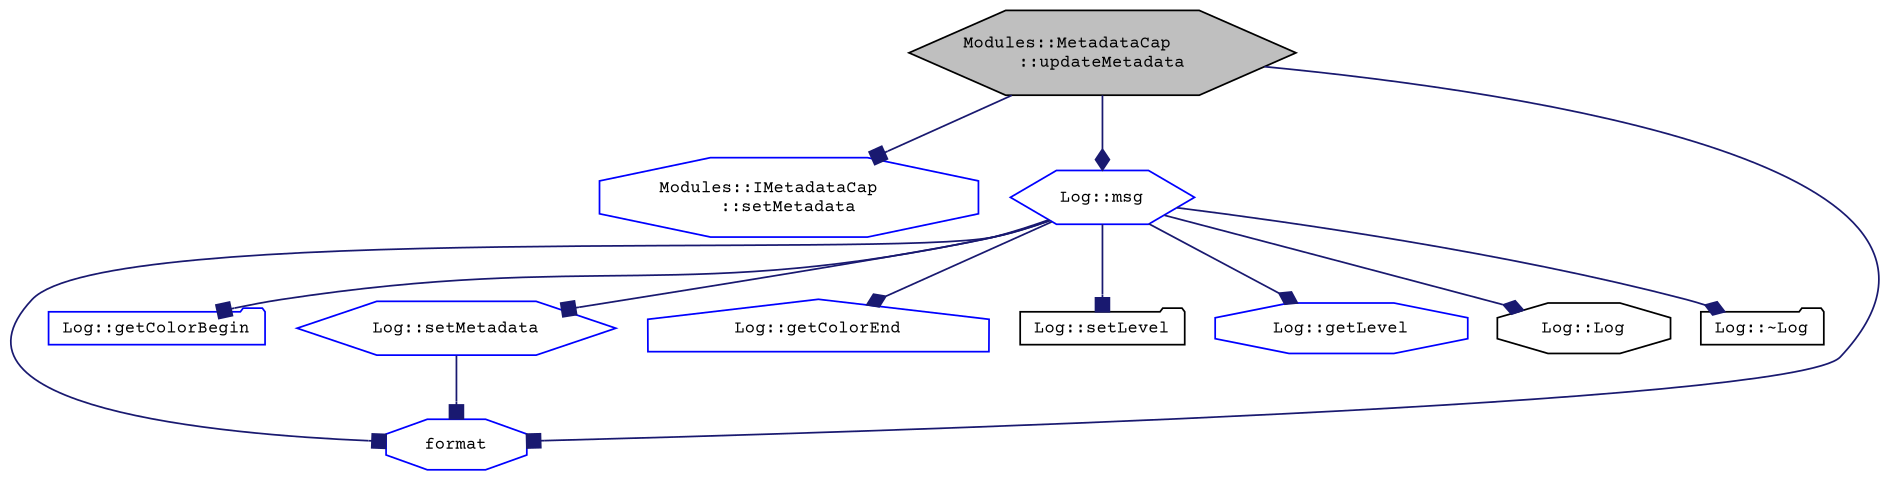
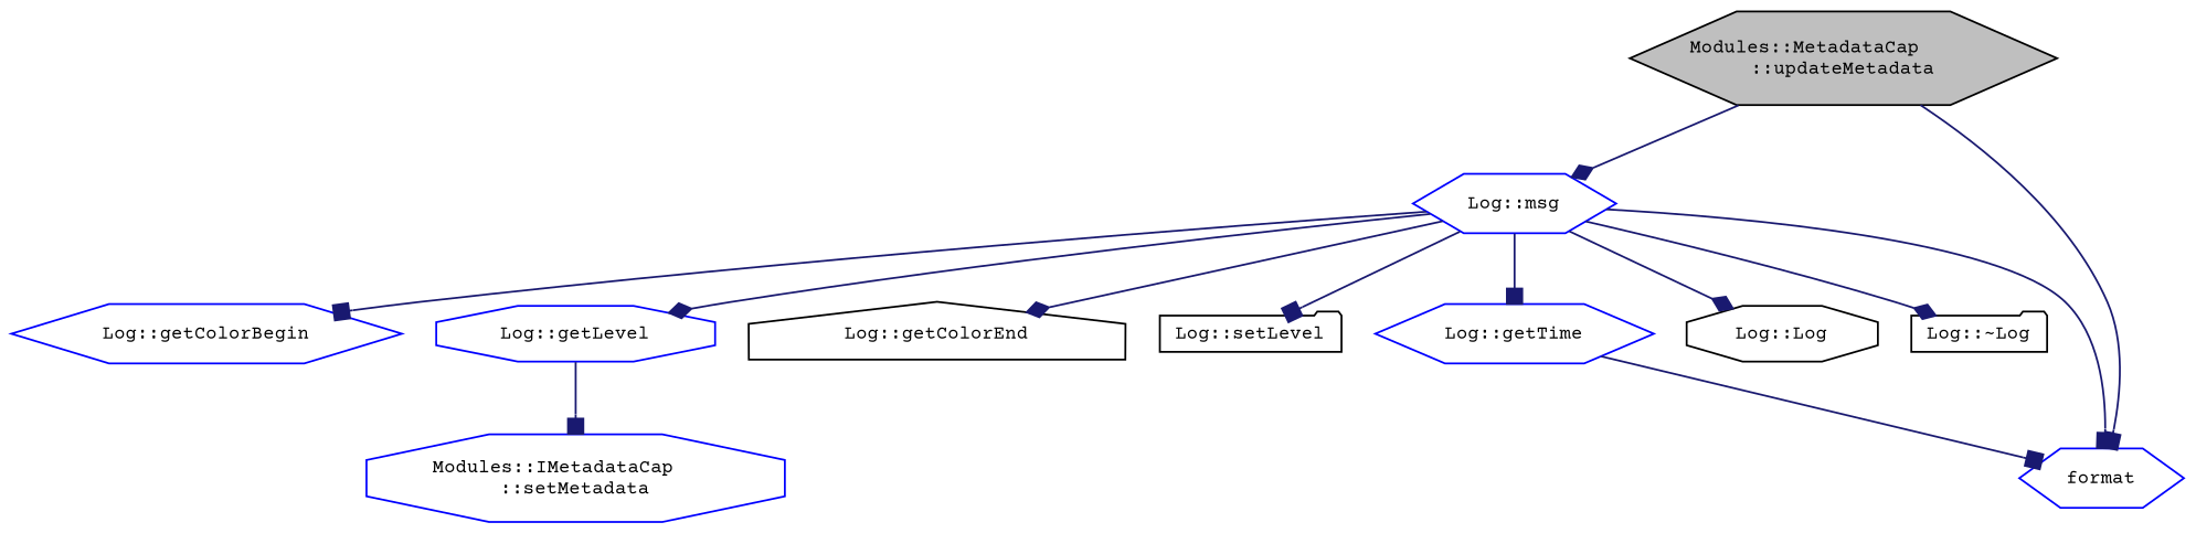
  digraph {
    fontname="Courier Prime"
    rankdir=TB
    node [color=blue fillcolor=white fontname="Courier Prime" fontsize=10 shape=hexagon style=filled]
    edge [arrowhead=box color=midnightblue fontname="Courier Prime" fontsize=10 labelfontname=Helvetica labelfontsize=10 style=solid]
    n1 [color=black fillcolor=grey75 fontcolor=black height=0.2 label="Modules::MetadataCap\l::updateMetadata" width=0.4]
    n2 [height=0.2 label="Modules::IMetadataCap\l::setMetadata" shape=octagon width=0.4]
    n3 [height=0.2 label="Log::msg" width=0.4]
-   n4 [height=0.2 label=format shape=octagon width=0.4]
-   n5 [height=0.2 label="Log::getColorBegin" shape=folder width=0.4]
-   n6 [height=0.2 label="Log::setMetadata" width=0.4]
-   n7 [height=0.2 label="Log::getColorEnd" shape=house width=0.4]
+   n4 [height=0.2 label=format width=0.4]
+   n5 [height=0.2 label="Log::getColorBegin" width=0.4]
+   n6 [height=0.2 label="Log::getTime" width=0.4]
+   n7 [color=black height=0.2 label="Log::getColorEnd" shape=house width=0.4]
    n8 [color=black height=0.2 label="Log::setLevel" shape=folder width=0.4]
    n9 [height=0.2 label="Log::getLevel" shape=octagon width=0.4]
    n10 [color=black height=0.2 label="Log::Log" shape=octagon width=0.4]
    n11 [color=black height=0.2 label="Log::~Log" shape=folder width=0.4]
-   n1 -> n2
+   n9 -> n2
    n1 -> n3 [arrowhead=diamond]
    n1 -> n4
    n3 -> n4
    n3 -> n5
    n3 -> n6
    n3 -> n7 [arrowhead=diamond]
    n3 -> n8
    n3 -> n9 [arrowhead=diamond]
    n3 -> n10 [arrowhead=diamond]
    n3 -> n11 [arrowhead=diamond]
    n6 -> n4
  }
